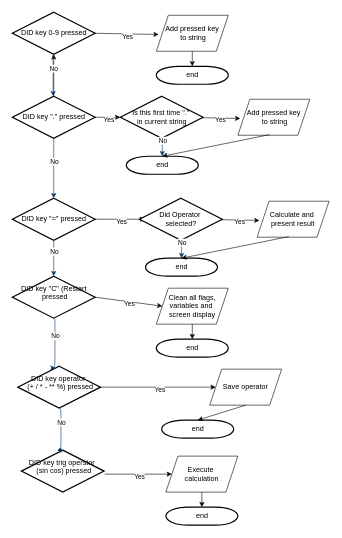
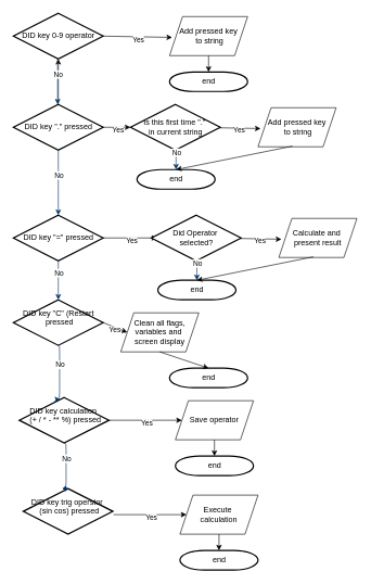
  <mxCell id="0" />
  <mxCell id="1" parent="0" />
- <mxCell id="2" value="DID key 0-9 pressed" style="shape=mxgraph.flowchart.decision;strokeWidth=2;gradientColor=none;gradientDirection=north;fontStyle=0;html=1;" vertex="1" parent="1"><mxGeometry x="20" y="20" width="138" height="70" as="geometry" /></mxCell>
+ <mxCell id="2" value="DID key 0-9 operator" style="shape=mxgraph.flowchart.decision;strokeWidth=2;gradientColor=none;gradientDirection=north;fontStyle=0;html=1;" vertex="1" parent="1"><mxGeometry x="20" y="20" width="138" height="70" as="geometry" /></mxCell>
  <mxCell id="3" value="" style="edgeStyle=orthogonalEdgeStyle;rounded=0;orthogonalLoop=1;jettySize=auto;html=1;" edge="1" parent="1" source="4" target="2"><mxGeometry relative="1" as="geometry" /></mxCell>
  <mxCell id="4" value="DID key &quot;.&quot; pressed" style="shape=mxgraph.flowchart.decision;strokeWidth=2;gradientColor=none;gradientDirection=north;fontStyle=0;html=1;" vertex="1" parent="1"><mxGeometry x="20" y="160" width="138" height="70" as="geometry" /></mxCell>
  <mxCell id="5" value="DID key &quot;=&quot; pressed" style="shape=mxgraph.flowchart.decision;strokeWidth=2;gradientColor=none;gradientDirection=north;fontStyle=0;html=1;" vertex="1" parent="1"><mxGeometry x="20" y="330" width="138" height="70" as="geometry" /></mxCell>
  <mxCell id="6" value="DID key &quot;C&quot; (Restart&lt;div&gt;&amp;nbsp;pressed&lt;div&gt;&lt;br&gt;&lt;/div&gt;&lt;/div&gt;" style="shape=mxgraph.flowchart.decision;strokeWidth=2;gradientColor=none;gradientDirection=north;fontStyle=0;html=1;" vertex="1" parent="1"><mxGeometry x="20" y="460" width="138" height="70" as="geometry" /></mxCell>
- <mxCell id="7" value="DID key operator&amp;nbsp;&lt;div&gt;&amp;nbsp;(+ / * - ** %) pressed&lt;div&gt;&lt;br&gt;&lt;/div&gt;&lt;/div&gt;" style="shape=mxgraph.flowchart.decision;strokeWidth=2;gradientColor=none;gradientDirection=north;fontStyle=0;html=1;" vertex="1" parent="1"><mxGeometry x="29" y="610" width="138" height="70" as="geometry" /></mxCell>
+ <mxCell id="7" value="DID key calculation&amp;nbsp;&lt;div&gt;&amp;nbsp;(+ / * - ** %) pressed&lt;div&gt;&lt;br&gt;&lt;/div&gt;&lt;/div&gt;" style="shape=mxgraph.flowchart.decision;strokeWidth=2;gradientColor=none;gradientDirection=north;fontStyle=0;html=1;" vertex="1" parent="1"><mxGeometry x="29" y="610" width="138" height="70" as="geometry" /></mxCell>
  <mxCell id="8" value="DID key trig operstor&amp;nbsp;&lt;div&gt;&amp;nbsp;(sin cos) pressed&lt;div&gt;&lt;br&gt;&lt;/div&gt;&lt;/div&gt;" style="shape=mxgraph.flowchart.decision;strokeWidth=2;gradientColor=none;gradientDirection=north;fontStyle=0;html=1;" vertex="1" parent="1"><mxGeometry x="35" y="750" width="138" height="70" as="geometry" /></mxCell>
  <mxCell id="9" value="" style="edgeStyle=elbowEdgeStyle;elbow=horizontal;fontColor=#001933;fontStyle=1;strokeColor=#003366;strokeWidth=1;html=1;entryX=0.5;entryY=0;entryDx=0;entryDy=0;entryPerimeter=0;exitX=0.5;exitY=1;exitDx=0;exitDy=0;exitPerimeter=0;" edge="1" parent="1"><mxGeometry width="100" height="100" as="geometry"><mxPoint x="88" y="90" as="sourcePoint" /><mxPoint x="88" y="160" as="targetPoint" /></mxGeometry></mxCell>
  <mxCell id="10" value="No" style="edgeLabel;html=1;align=center;verticalAlign=middle;resizable=0;points=[];" vertex="1" connectable="0" parent="9"><mxGeometry relative="1" as="geometry"><mxPoint y="-12" as="offset" /></mxGeometry></mxCell>
  <mxCell id="11" value="" style="edgeStyle=elbowEdgeStyle;elbow=horizontal;fontColor=#001933;fontStyle=1;strokeColor=#003366;strokeWidth=1;html=1;entryX=0.5;entryY=0;entryDx=0;entryDy=0;entryPerimeter=0;exitX=0.5;exitY=1;exitDx=0;exitDy=0;exitPerimeter=0;" edge="1" parent="1" source="4" target="5"><mxGeometry width="100" height="100" as="geometry"><mxPoint x="98" y="100" as="sourcePoint" /><mxPoint x="98" y="170" as="targetPoint" /></mxGeometry></mxCell>
  <mxCell id="12" value="No" style="edgeLabel;html=1;align=center;verticalAlign=middle;resizable=0;points=[];" vertex="1" connectable="0" parent="11"><mxGeometry relative="1" as="geometry"><mxPoint y="-12" as="offset" /></mxGeometry></mxCell>
  <mxCell id="13" value="" style="edgeStyle=elbowEdgeStyle;elbow=horizontal;fontColor=#001933;fontStyle=1;strokeColor=#003366;strokeWidth=1;html=1;entryX=0.5;entryY=0;entryDx=0;entryDy=0;entryPerimeter=0;exitX=0.5;exitY=1;exitDx=0;exitDy=0;exitPerimeter=0;" edge="1" parent="1" source="5" target="6"><mxGeometry width="100" height="100" as="geometry"><mxPoint x="99" y="240" as="sourcePoint" /><mxPoint x="99" y="340" as="targetPoint" /></mxGeometry></mxCell>
  <mxCell id="14" value="No" style="edgeLabel;html=1;align=center;verticalAlign=middle;resizable=0;points=[];" vertex="1" connectable="0" parent="13"><mxGeometry relative="1" as="geometry"><mxPoint y="-12" as="offset" /></mxGeometry></mxCell>
  <mxCell id="15" value="" style="edgeStyle=elbowEdgeStyle;elbow=horizontal;fontColor=#001933;fontStyle=1;strokeColor=#003366;strokeWidth=1;html=1;entryX=0.457;entryY=0.043;entryDx=0;entryDy=0;entryPerimeter=0;exitX=0.5;exitY=1;exitDx=0;exitDy=0;exitPerimeter=0;" edge="1" parent="1" source="6" target="7"><mxGeometry width="100" height="100" as="geometry"><mxPoint x="109" y="250" as="sourcePoint" /><mxPoint x="109" y="350" as="targetPoint" /></mxGeometry></mxCell>
  <mxCell id="16" value="No" style="edgeLabel;html=1;align=center;verticalAlign=middle;resizable=0;points=[];" vertex="1" connectable="0" parent="15"><mxGeometry relative="1" as="geometry"><mxPoint y="-12" as="offset" /></mxGeometry></mxCell>
  <mxCell id="17" value="" style="edgeStyle=elbowEdgeStyle;elbow=horizontal;fontColor=#001933;fontStyle=1;strokeColor=#003366;strokeWidth=1;html=1;entryX=0.5;entryY=0;entryDx=0;entryDy=0;entryPerimeter=0;exitX=0.5;exitY=1;exitDx=0;exitDy=0;exitPerimeter=0;endArrow=diamond;" edge="1" parent="1" source="7" target="8"><mxGeometry width="100" height="100" as="geometry"><mxPoint x="119" y="260" as="sourcePoint" /><mxPoint x="119" y="360" as="targetPoint" /></mxGeometry></mxCell>
  <mxCell id="18" value="No" style="edgeLabel;html=1;align=center;verticalAlign=middle;resizable=0;points=[];" vertex="1" connectable="0" parent="17"><mxGeometry relative="1" as="geometry"><mxPoint y="-12" as="offset" /></mxGeometry></mxCell>
  <mxCell id="19" value="" style="endArrow=classic;html=1;rounded=0;entryX=0.033;entryY=0.533;entryDx=0;entryDy=0;entryPerimeter=0;exitX=1;exitY=0.5;exitDx=0;exitDy=0;exitPerimeter=0;" edge="1" parent="1" source="2" target="21"><mxGeometry width="50" height="50" relative="1" as="geometry"><mxPoint x="370" y="170" as="sourcePoint" /><mxPoint x="420" y="120" as="targetPoint" /></mxGeometry></mxCell>
  <mxCell id="20" value="Yes" style="edgeLabel;html=1;align=center;verticalAlign=middle;resizable=0;points=[];" vertex="1" connectable="0" parent="19"><mxGeometry x="0.021" y="-4" relative="1" as="geometry"><mxPoint as="offset" /></mxGeometry></mxCell>
  <mxCell id="21" value="Add pressed key&lt;div&gt;&amp;nbsp;to string&lt;/div&gt;" style="shape=parallelogram;perimeter=parallelogramPerimeter;whiteSpace=wrap;html=1;fixedSize=1;" vertex="1" parent="1"><mxGeometry x="260" y="25" width="120" height="60" as="geometry" /></mxCell>
  <mxCell id="22" value="" style="endArrow=classic;html=1;rounded=0;entryX=0.033;entryY=0.533;entryDx=0;entryDy=0;entryPerimeter=0;exitX=1;exitY=0.5;exitDx=0;exitDy=0;exitPerimeter=0;" edge="1" parent="1" target="24"><mxGeometry width="50" height="50" relative="1" as="geometry"><mxPoint x="294" y="195" as="sourcePoint" /><mxPoint x="556" y="260" as="targetPoint" /></mxGeometry></mxCell>
  <mxCell id="23" value="Yes" style="edgeLabel;html=1;align=center;verticalAlign=middle;resizable=0;points=[];" vertex="1" connectable="0" parent="22"><mxGeometry x="0.379" y="-2" relative="1" as="geometry"><mxPoint as="offset" /></mxGeometry></mxCell>
  <mxCell id="24" value="Add pressed key&lt;div&gt;&amp;nbsp;to string&lt;/div&gt;" style="shape=parallelogram;perimeter=parallelogramPerimeter;whiteSpace=wrap;html=1;fixedSize=1;" vertex="1" parent="1"><mxGeometry x="396" y="165" width="120" height="60" as="geometry" /></mxCell>
  <mxCell id="25" value="Is this first time &quot;.&quot;&amp;nbsp;&lt;div&gt;in current string&lt;/div&gt;" style="shape=mxgraph.flowchart.decision;strokeWidth=2;gradientColor=none;gradientDirection=north;fontStyle=0;html=1;" vertex="1" parent="1"><mxGeometry x="200" y="160" width="138" height="70" as="geometry" /></mxCell>
  <mxCell id="26" value="" style="edgeStyle=elbowEdgeStyle;elbow=horizontal;fontColor=#001933;fontStyle=1;strokeColor=#003366;strokeWidth=1;html=1;entryX=0.5;entryY=0;entryDx=0;entryDy=0;entryPerimeter=0;" edge="1" parent="1" target="30"><mxGeometry width="100" height="100" as="geometry"><mxPoint x="270" y="230" as="sourcePoint" /><mxPoint x="270" y="260" as="targetPoint" /></mxGeometry></mxCell>
  <mxCell id="27" value="No" style="edgeLabel;html=1;align=center;verticalAlign=middle;resizable=0;points=[];" vertex="1" connectable="0" parent="26"><mxGeometry relative="1" as="geometry"><mxPoint y="-12" as="offset" /></mxGeometry></mxCell>
  <mxCell id="28" value="end" style="shape=mxgraph.flowchart.terminator;strokeWidth=2;gradientColor=none;gradientDirection=north;fontStyle=0;html=1;" vertex="1" parent="1"><mxGeometry x="260" y="110" width="120" height="30" as="geometry" /></mxCell>
  <mxCell id="29" value="" style="endArrow=classic;html=1;rounded=0;entryX=0.5;entryY=0;entryDx=0;entryDy=0;entryPerimeter=0;exitX=0.5;exitY=1;exitDx=0;exitDy=0;" edge="1" parent="1" source="21" target="28"><mxGeometry width="50" height="50" relative="1" as="geometry"><mxPoint x="370" y="220" as="sourcePoint" /><mxPoint x="420" y="170" as="targetPoint" /></mxGeometry></mxCell>
  <mxCell id="30" value="end" style="shape=mxgraph.flowchart.terminator;strokeWidth=2;gradientColor=none;gradientDirection=north;fontStyle=0;html=1;" vertex="1" parent="1"><mxGeometry x="210" y="260" width="120" height="30" as="geometry" /></mxCell>
  <mxCell id="31" value="" style="endArrow=classic;html=1;rounded=0;exitX=1;exitY=0.5;exitDx=0;exitDy=0;exitPerimeter=0;entryX=0;entryY=0.5;entryDx=0;entryDy=0;entryPerimeter=0;" edge="1" parent="1" source="4" target="25"><mxGeometry width="50" height="50" relative="1" as="geometry"><mxPoint x="370" y="220" as="sourcePoint" /><mxPoint x="420" y="170" as="targetPoint" /></mxGeometry></mxCell>
  <mxCell id="32" value="Yes" style="edgeLabel;html=1;align=center;verticalAlign=middle;resizable=0;points=[];" vertex="1" connectable="0" parent="31"><mxGeometry x="0.048" y="-4" relative="1" as="geometry"><mxPoint as="offset" /></mxGeometry></mxCell>
  <mxCell id="33" value="" style="endArrow=classic;html=1;rounded=0;exitX=0.442;exitY=0.983;exitDx=0;exitDy=0;exitPerimeter=0;entryX=0.5;entryY=0;entryDx=0;entryDy=0;entryPerimeter=0;" edge="1" parent="1" source="24" target="30"><mxGeometry width="50" height="50" relative="1" as="geometry"><mxPoint x="370" y="220" as="sourcePoint" /><mxPoint x="420" y="170" as="targetPoint" /></mxGeometry></mxCell>
  <mxCell id="34" value="" style="endArrow=classic;html=1;rounded=0;exitX=1;exitY=0.5;exitDx=0;exitDy=0;exitPerimeter=0;entryX=0.065;entryY=0.5;entryDx=0;entryDy=0;entryPerimeter=0;" edge="1" parent="1" source="5" target="39"><mxGeometry width="50" height="50" relative="1" as="geometry"><mxPoint x="170" y="350" as="sourcePoint" /><mxPoint x="230" y="365" as="targetPoint" /></mxGeometry></mxCell>
  <mxCell id="35" value="Yes" style="edgeLabel;html=1;align=center;verticalAlign=middle;resizable=0;points=[];" vertex="1" connectable="0" parent="34"><mxGeometry x="0.048" y="-4" relative="1" as="geometry"><mxPoint as="offset" /></mxGeometry></mxCell>
  <mxCell id="36" value="" style="endArrow=classic;html=1;rounded=0;entryX=0.033;entryY=0.533;entryDx=0;entryDy=0;entryPerimeter=0;exitX=1;exitY=0.5;exitDx=0;exitDy=0;exitPerimeter=0;" edge="1" parent="1" target="38"><mxGeometry width="50" height="50" relative="1" as="geometry"><mxPoint x="326" y="365" as="sourcePoint" /><mxPoint x="588" y="430" as="targetPoint" /></mxGeometry></mxCell>
  <mxCell id="37" value="Yes" style="edgeLabel;html=1;align=center;verticalAlign=middle;resizable=0;points=[];" vertex="1" connectable="0" parent="36"><mxGeometry x="0.379" y="-2" relative="1" as="geometry"><mxPoint as="offset" /></mxGeometry></mxCell>
  <mxCell id="38" value="Calculate and&amp;nbsp;&lt;div&gt;present result&lt;/div&gt;" style="shape=parallelogram;perimeter=parallelogramPerimeter;whiteSpace=wrap;html=1;fixedSize=1;" vertex="1" parent="1"><mxGeometry x="428" y="335" width="120" height="60" as="geometry" /></mxCell>
  <mxCell id="39" value="Did Operator&amp;nbsp;&lt;div&gt;selected?&lt;/div&gt;" style="shape=mxgraph.flowchart.decision;strokeWidth=2;gradientColor=none;gradientDirection=north;fontStyle=0;html=1;" vertex="1" parent="1"><mxGeometry x="232" y="330" width="138" height="70" as="geometry" /></mxCell>
  <mxCell id="40" value="" style="edgeStyle=elbowEdgeStyle;elbow=horizontal;fontColor=#001933;fontStyle=1;strokeColor=#003366;strokeWidth=1;html=1;entryX=0.5;entryY=0;entryDx=0;entryDy=0;entryPerimeter=0;" edge="1" parent="1" target="42"><mxGeometry width="100" height="100" as="geometry"><mxPoint x="302" y="400" as="sourcePoint" /><mxPoint x="302" y="430" as="targetPoint" /></mxGeometry></mxCell>
  <mxCell id="41" value="No" style="edgeLabel;html=1;align=center;verticalAlign=middle;resizable=0;points=[];" vertex="1" connectable="0" parent="40"><mxGeometry relative="1" as="geometry"><mxPoint y="-12" as="offset" /></mxGeometry></mxCell>
  <mxCell id="42" value="end" style="shape=mxgraph.flowchart.terminator;strokeWidth=2;gradientColor=none;gradientDirection=north;fontStyle=0;html=1;" vertex="1" parent="1"><mxGeometry x="242" y="430" width="120" height="30" as="geometry" /></mxCell>
  <mxCell id="43" value="" style="endArrow=classic;html=1;rounded=0;exitX=0.442;exitY=0.983;exitDx=0;exitDy=0;exitPerimeter=0;entryX=0.5;entryY=0;entryDx=0;entryDy=0;entryPerimeter=0;" edge="1" parent="1" source="38" target="42"><mxGeometry width="50" height="50" relative="1" as="geometry"><mxPoint x="402" y="390" as="sourcePoint" /><mxPoint x="452" y="340" as="targetPoint" /></mxGeometry></mxCell>
  <mxCell id="44" value="" style="endArrow=classic;html=1;rounded=0;entryX=0;entryY=0.5;entryDx=0;entryDy=0;exitX=1;exitY=0.5;exitDx=0;exitDy=0;exitPerimeter=0;" edge="1" parent="1" target="46" source="6"><mxGeometry width="50" height="50" relative="1" as="geometry"><mxPoint x="158" y="510" as="sourcePoint" /><mxPoint x="420" y="575" as="targetPoint" /></mxGeometry></mxCell>
  <mxCell id="45" value="Yes" style="edgeLabel;html=1;align=center;verticalAlign=middle;resizable=0;points=[];" vertex="1" connectable="0" parent="44"><mxGeometry x="0.021" y="-4" relative="1" as="geometry"><mxPoint as="offset" /></mxGeometry></mxCell>
- <mxCell id="46" value="Clean all flags, variables and&amp;nbsp;&lt;div&gt;screen display&lt;/div&gt;" style="shape=parallelogram;perimeter=parallelogramPerimeter;whiteSpace=wrap;html=1;fixedSize=1;" vertex="1" parent="1"><mxGeometry x="260" y="480" width="120" height="60" as="geometry" /></mxCell>
+ <mxCell id="46" value="Clean all flags, variables and&amp;nbsp;&lt;div&gt;screen display&lt;/div&gt;" style="shape=parallelogram;perimeter=parallelogramPerimeter;whiteSpace=wrap;html=1;fixedSize=1;" vertex="1" parent="1"><mxGeometry x="185" y="480" width="120" height="60" as="geometry" /></mxCell>
  <mxCell id="47" value="end" style="shape=mxgraph.flowchart.terminator;strokeWidth=2;gradientColor=none;gradientDirection=north;fontStyle=0;html=1;" vertex="1" parent="1"><mxGeometry x="260" y="565" width="120" height="30" as="geometry" /></mxCell>
  <mxCell id="48" value="" style="endArrow=classic;html=1;rounded=0;entryX=0.5;entryY=0;entryDx=0;entryDy=0;entryPerimeter=0;exitX=0.5;exitY=1;exitDx=0;exitDy=0;" edge="1" parent="1" source="46" target="47"><mxGeometry width="50" height="50" relative="1" as="geometry"><mxPoint x="370" y="675" as="sourcePoint" /><mxPoint x="420" y="625" as="targetPoint" /></mxGeometry></mxCell>
  <mxCell id="49" value="" style="endArrow=classic;html=1;rounded=0;entryX=0;entryY=0.5;entryDx=0;entryDy=0;exitX=1;exitY=0.5;exitDx=0;exitDy=0;exitPerimeter=0;" edge="1" parent="1" target="51"><mxGeometry width="50" height="50" relative="1" as="geometry"><mxPoint x="167" y="645" as="sourcePoint" /><mxPoint x="429" y="725" as="targetPoint" /></mxGeometry></mxCell>
  <mxCell id="50" value="Yes" style="edgeLabel;html=1;align=center;verticalAlign=middle;resizable=0;points=[];" vertex="1" connectable="0" parent="49"><mxGeometry x="0.021" y="-4" relative="1" as="geometry"><mxPoint as="offset" /></mxGeometry></mxCell>
- <mxCell id="51" value="Save operator" style="shape=parallelogram;perimeter=parallelogramPerimeter;whiteSpace=wrap;html=1;fixedSize=1;" vertex="1" parent="1"><mxGeometry x="349" y="615" width="120" height="60" as="geometry" /></mxCell>
+ <mxCell id="51" value="Save operator" style="shape=parallelogram;perimeter=parallelogramPerimeter;whiteSpace=wrap;html=1;fixedSize=1;" vertex="1" parent="1"><mxGeometry x="269" y="615" width="120" height="60" as="geometry" /></mxCell>
  <mxCell id="52" value="end" style="shape=mxgraph.flowchart.terminator;strokeWidth=2;gradientColor=none;gradientDirection=north;fontStyle=0;html=1;" vertex="1" parent="1"><mxGeometry x="269" y="700" width="120" height="30" as="geometry" /></mxCell>
  <mxCell id="53" value="" style="endArrow=classic;html=1;rounded=0;entryX=0.5;entryY=0;entryDx=0;entryDy=0;entryPerimeter=0;exitX=0.5;exitY=1;exitDx=0;exitDy=0;" edge="1" parent="1" source="51" target="52"><mxGeometry width="50" height="50" relative="1" as="geometry"><mxPoint x="379" y="825" as="sourcePoint" /><mxPoint x="429" y="775" as="targetPoint" /></mxGeometry></mxCell>
  <mxCell id="54" value="" style="endArrow=classic;html=1;rounded=0;entryX=0;entryY=0.5;entryDx=0;entryDy=0;exitX=1;exitY=0.5;exitDx=0;exitDy=0;exitPerimeter=0;" edge="1" parent="1" target="56"><mxGeometry width="50" height="50" relative="1" as="geometry"><mxPoint x="174" y="790" as="sourcePoint" /><mxPoint x="436" y="870" as="targetPoint" /></mxGeometry></mxCell>
  <mxCell id="55" value="Yes" style="edgeLabel;html=1;align=center;verticalAlign=middle;resizable=0;points=[];" vertex="1" connectable="0" parent="54"><mxGeometry x="0.021" y="-4" relative="1" as="geometry"><mxPoint as="offset" /></mxGeometry></mxCell>
  <mxCell id="56" value="Execute&amp;nbsp;&lt;div&gt;calculation&lt;/div&gt;" style="shape=parallelogram;perimeter=parallelogramPerimeter;whiteSpace=wrap;html=1;fixedSize=1;" vertex="1" parent="1"><mxGeometry x="276" y="760" width="120" height="60" as="geometry" /></mxCell>
  <mxCell id="57" value="end" style="shape=mxgraph.flowchart.terminator;strokeWidth=2;gradientColor=none;gradientDirection=north;fontStyle=0;html=1;" vertex="1" parent="1"><mxGeometry x="276" y="845" width="120" height="30" as="geometry" /></mxCell>
  <mxCell id="58" value="" style="endArrow=classic;html=1;rounded=0;entryX=0.5;entryY=0;entryDx=0;entryDy=0;entryPerimeter=0;exitX=0.5;exitY=1;exitDx=0;exitDy=0;" edge="1" parent="1" source="56" target="57"><mxGeometry width="50" height="50" relative="1" as="geometry"><mxPoint x="386" y="970" as="sourcePoint" /><mxPoint x="436" y="920" as="targetPoint" /></mxGeometry></mxCell>
